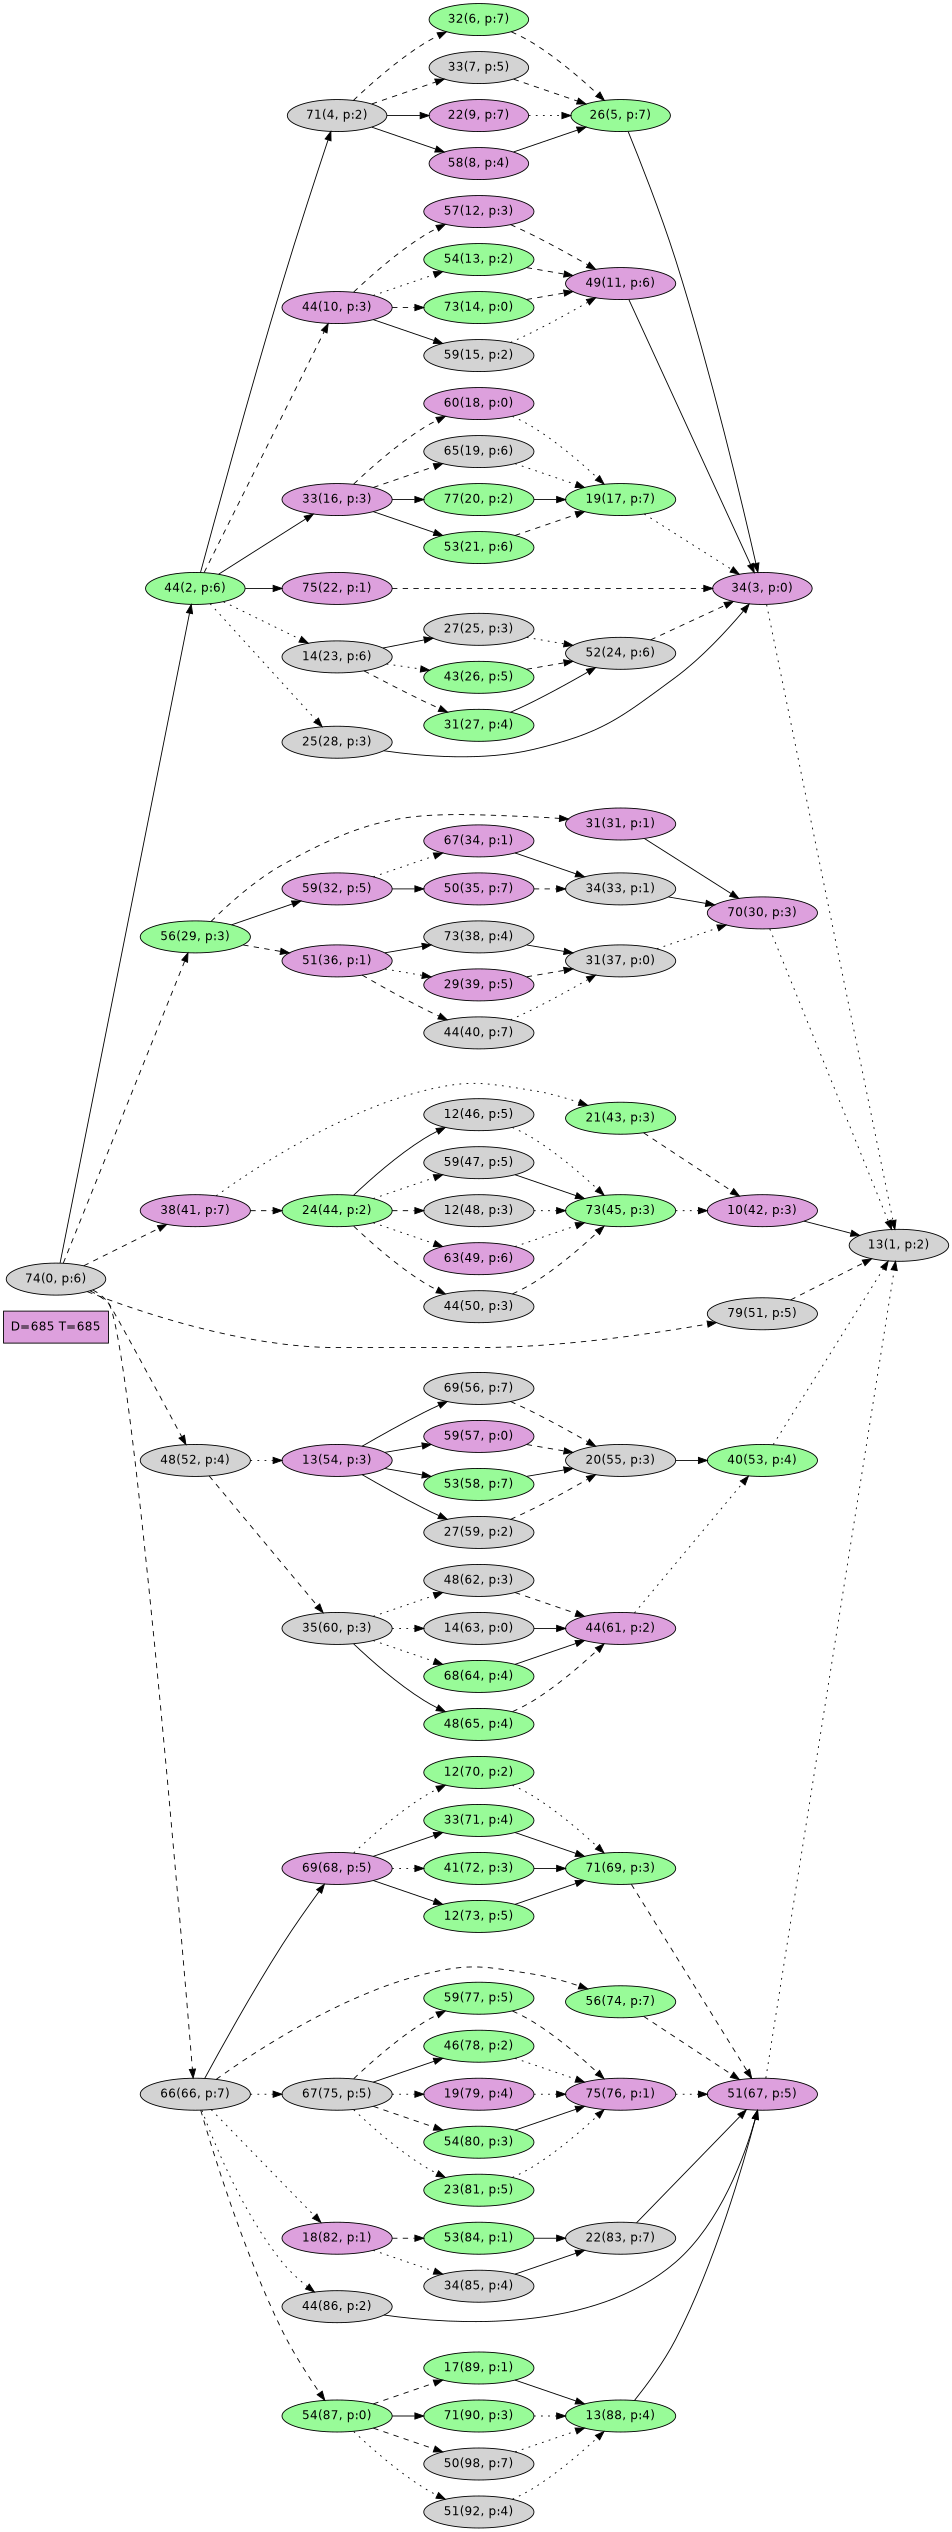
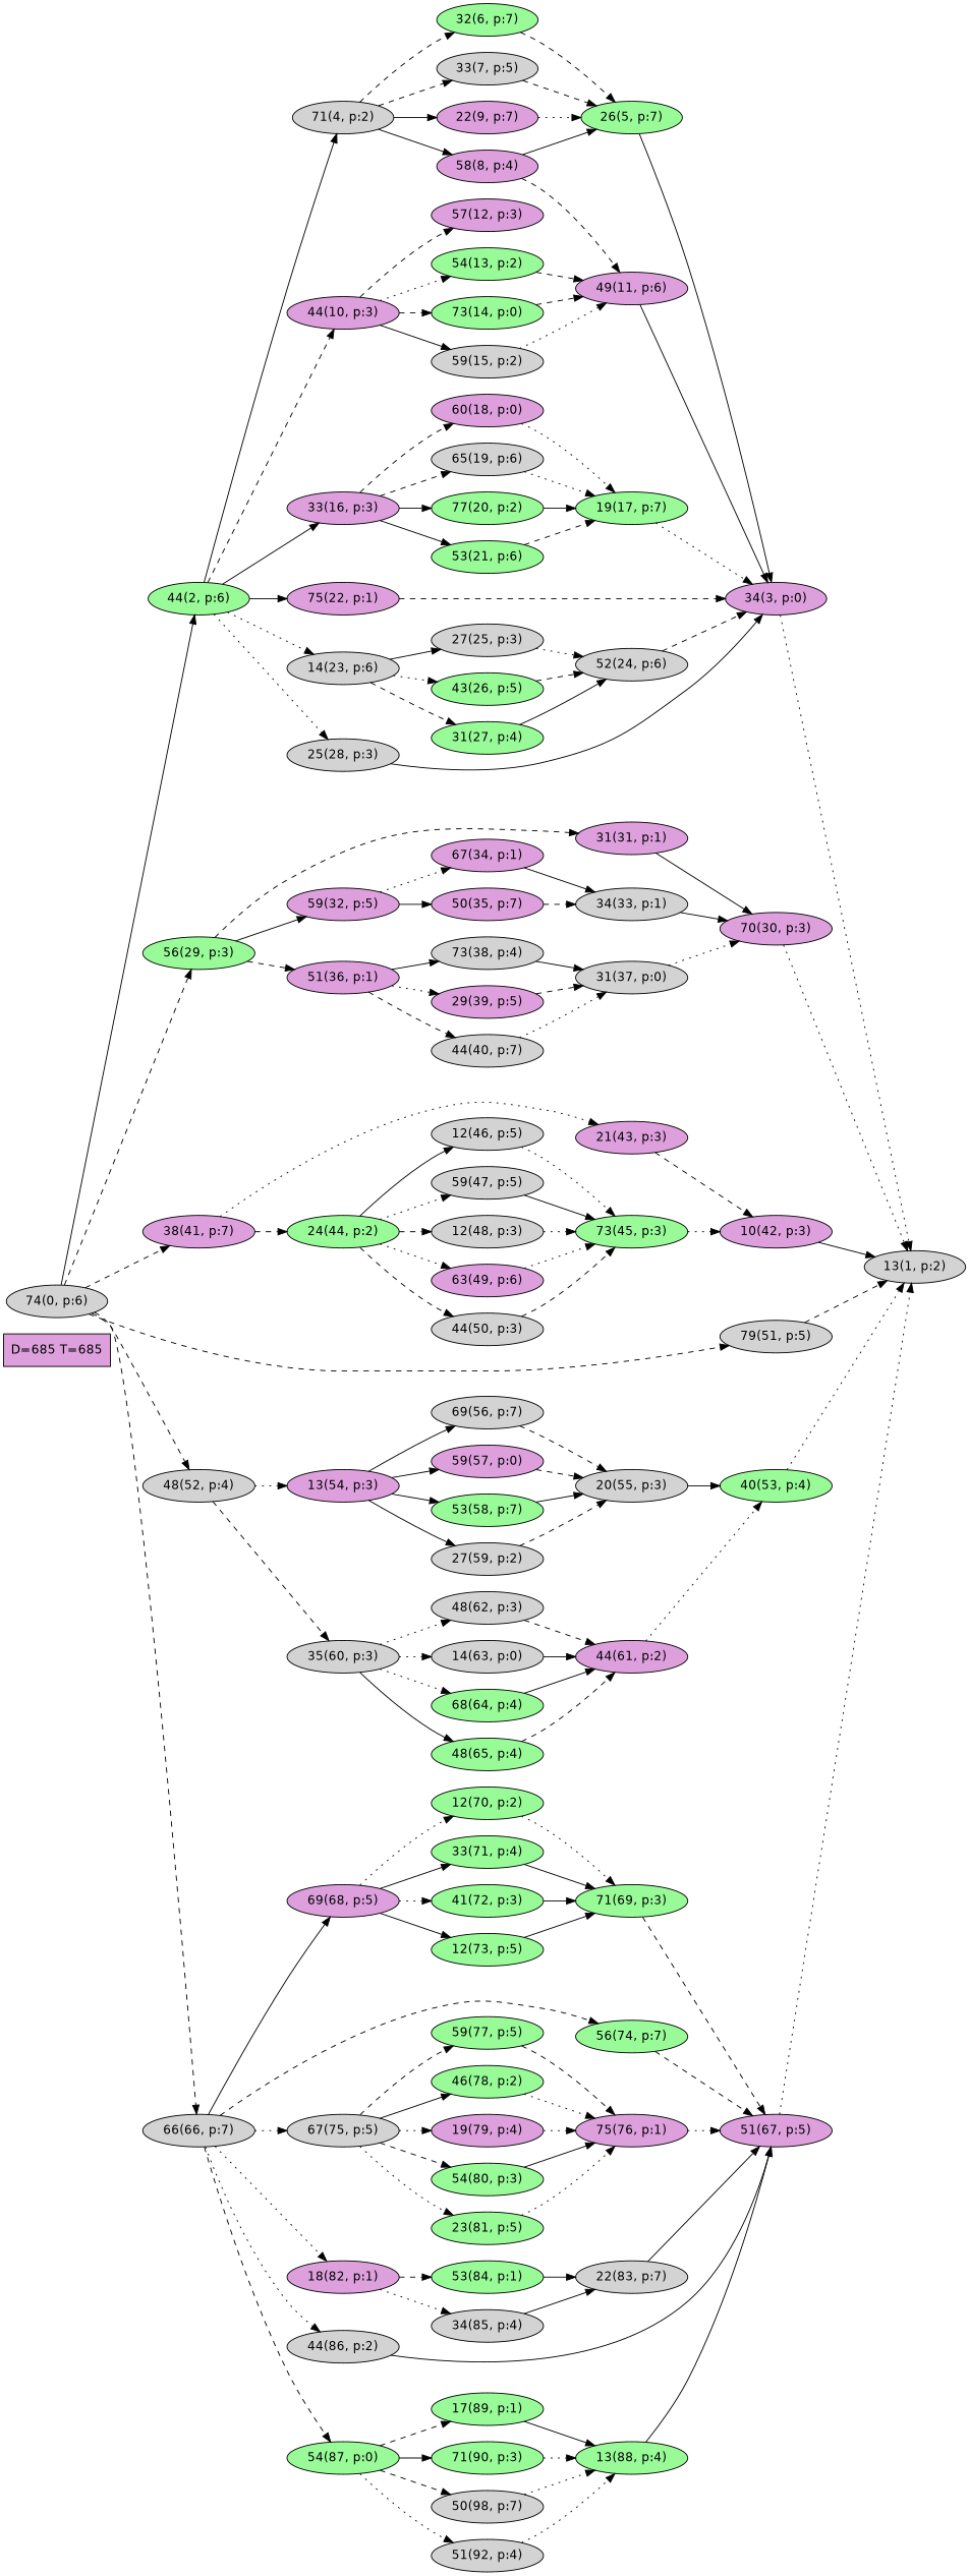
  digraph {
    fontname="DejaVu Sans"
    rankdir=LR
    node [fillcolor=lightgrey fontname="DejaVu Sans" style=filled]
    edge [fontname="DejaVu Sans" style=solid]
    n1 [fillcolor=plum label="D=685 T=685" shape=box]
    n2 [label="74(0, p:6)"]
    n3 [fillcolor=palegreen label="44(2, p:6)"]
    n4 [fillcolor=palegreen label="56(29, p:3)"]
    n5 [fillcolor=plum label="38(41, p:7)"]
    n6 [label="79(51, p:5)"]
    n7 [label="48(52, p:4)"]
    n8 [label="66(66, p:7)"]
    n9 [label="71(4, p:2)"]
    n10 [fillcolor=plum label="44(10, p:3)"]
    n11 [fillcolor=plum label="33(16, p:3)"]
    n12 [fillcolor=plum label="75(22, p:1)"]
    n13 [label="14(23, p:6)"]
    n14 [label="25(28, p:3)"]
    n15 [fillcolor=plum label="31(31, p:1)"]
    n16 [fillcolor=plum label="59(32, p:5)"]
    n17 [fillcolor=plum label="51(36, p:1)"]
-   n18 [fillcolor=palegreen label="21(43, p:3)"]
+   n18 [fillcolor=plum label="21(43, p:3)"]
    n19 [fillcolor=palegreen label="24(44, p:2)"]
    n20 [label="13(1, p:2)"]
    n21 [fillcolor=plum label="13(54, p:3)"]
    n22 [label="35(60, p:3)"]
    n23 [fillcolor=plum label="69(68, p:5)"]
    n24 [fillcolor=palegreen label="56(74, p:7)"]
    n25 [label="67(75, p:5)"]
    n26 [fillcolor=plum label="18(82, p:1)"]
    n27 [label="44(86, p:2)"]
    n28 [fillcolor=palegreen label="54(87, p:0)"]
    n29 [fillcolor=palegreen label="32(6, p:7)"]
    n30 [label="33(7, p:5)"]
    n31 [fillcolor=plum label="58(8, p:4)"]
    n32 [fillcolor=plum label="22(9, p:7)"]
    n33 [fillcolor=plum label="57(12, p:3)"]
    n34 [fillcolor=palegreen label="54(13, p:2)"]
    n35 [fillcolor=palegreen label="73(14, p:0)"]
    n36 [label="59(15, p:2)"]
    n37 [fillcolor=plum label="60(18, p:0)"]
    n38 [label="65(19, p:6)"]
    n39 [fillcolor=palegreen label="77(20, p:2)"]
    n40 [fillcolor=palegreen label="53(21, p:6)"]
    n41 [fillcolor=plum label="34(3, p:0)"]
    n42 [label="27(25, p:3)"]
    n43 [fillcolor=palegreen label="43(26, p:5)"]
    n44 [fillcolor=palegreen label="31(27, p:4)"]
    n45 [fillcolor=palegreen label="26(5, p:7)"]
    n46 [fillcolor=plum label="49(11, p:6)"]
    n47 [fillcolor=palegreen label="19(17, p:7)"]
    n48 [label="52(24, p:6)"]
    n49 [fillcolor=plum label="70(30, p:3)"]
    n50 [fillcolor=plum label="67(34, p:1)"]
    n51 [fillcolor=plum label="50(35, p:7)"]
    n52 [label="73(38, p:4)"]
    n53 [fillcolor=plum label="29(39, p:5)"]
    n54 [label="44(40, p:7)"]
    n55 [label="34(33, p:1)"]
    n56 [label="31(37, p:0)"]
    n57 [fillcolor=plum label="10(42, p:3)"]
    n58 [label="12(46, p:5)"]
    n59 [label="59(47, p:5)"]
    n60 [label="12(48, p:3)"]
    n61 [fillcolor=plum label="63(49, p:6)"]
    n62 [label="44(50, p:3)"]
    n63 [fillcolor=palegreen label="73(45, p:3)"]
    n64 [label="69(56, p:7)"]
    n65 [fillcolor=plum label="59(57, p:0)"]
    n66 [fillcolor=palegreen label="53(58, p:7)"]
    n67 [label="27(59, p:2)"]
    n68 [label="48(62, p:3)"]
    n69 [label="14(63, p:0)"]
    n70 [fillcolor=palegreen label="68(64, p:4)"]
    n71 [fillcolor=palegreen label="48(65, p:4)"]
    n72 [fillcolor=palegreen label="40(53, p:4)"]
    n73 [label="20(55, p:3)"]
    n74 [fillcolor=plum label="44(61, p:2)"]
    n75 [fillcolor=palegreen label="12(70, p:2)"]
    n76 [fillcolor=palegreen label="33(71, p:4)"]
    n77 [fillcolor=palegreen label="41(72, p:3)"]
    n78 [fillcolor=palegreen label="12(73, p:5)"]
    n79 [fillcolor=plum label="51(67, p:5)"]
    n80 [fillcolor=palegreen label="59(77, p:5)"]
    n81 [fillcolor=palegreen label="46(78, p:2)"]
    n82 [fillcolor=plum label="19(79, p:4)"]
    n83 [fillcolor=palegreen label="54(80, p:3)"]
    n84 [fillcolor=palegreen label="23(81, p:5)"]
    n85 [fillcolor=palegreen label="53(84, p:1)"]
    n86 [label="34(85, p:4)"]
    n87 [fillcolor=palegreen label="17(89, p:1)"]
    n88 [fillcolor=palegreen label="71(90, p:3)"]
    n89 [label="50(98, p:7)"]
    n90 [label="51(92, p:4)"]
    n91 [fillcolor=palegreen label="71(69, p:3)"]
    n92 [fillcolor=plum label="75(76, p:1)"]
    n93 [label="22(83, p:7)"]
    n94 [fillcolor=palegreen label="13(88, p:4)"]
    n2 -> n3
    n2 -> n4 [style=dashed]
    n2 -> n5 [style=dashed]
    n2 -> n6 [style=dashed]
    n2 -> n7 [style=dashed]
    n2 -> n8 [style=dashed]
    n3 -> n9
    n3 -> n10 [style=dashed]
    n3 -> n11
    n3 -> n12
    n3 -> n13 [style=dotted]
    n3 -> n14 [style=dotted]
    n4 -> n15 [style=dashed]
    n4 -> n16
    n4 -> n17 [style=dashed]
    n5 -> n18 [style=dotted]
    n5 -> n19 [style=dashed]
    n6 -> n20 [style=dashed]
    n7 -> n21 [style=dotted]
    n7 -> n22 [style=dashed]
    n8 -> n23
    n8 -> n24 [style=dashed]
    n8 -> n25 [style=dotted]
    n8 -> n26 [style=dotted]
    n8 -> n27 [style=dotted]
    n8 -> n28 [style=dashed]
    n9 -> n29 [style=dashed]
    n9 -> n30 [style=dashed]
    n9 -> n31
    n9 -> n32
    n10 -> n33 [style=dashed]
    n10 -> n34 [style=dotted]
    n10 -> n35 [style=dashed]
    n10 -> n36
    n11 -> n37 [style=dashed]
    n11 -> n38 [style=dashed]
    n11 -> n39
    n11 -> n40
    n12 -> n41 [style=dashed]
    n13 -> n42
    n13 -> n43 [style=dotted]
    n13 -> n44 [style=dashed]
    n14 -> n41
    n15 -> n49
    n16 -> n50 [style=dotted]
    n16 -> n51
    n17 -> n52
    n17 -> n53 [style=dotted]
    n17 -> n54 [style=dashed]
    n18 -> n57 [style=dashed]
    n19 -> n58
    n19 -> n59 [style=dotted]
    n19 -> n60 [style=dashed]
    n19 -> n61 [style=dotted]
    n19 -> n62 [style=dashed]
    n21 -> n64
    n21 -> n65
    n21 -> n66
    n21 -> n67
    n22 -> n68 [style=dotted]
    n22 -> n69 [style=dotted]
    n22 -> n70 [style=dotted]
    n22 -> n71
    n23 -> n75 [style=dotted]
    n23 -> n76
    n23 -> n77 [style=dotted]
    n23 -> n78
    n24 -> n79 [style=dashed]
    n25 -> n80 [style=dashed]
    n25 -> n81
    n25 -> n82 [style=dotted]
    n25 -> n83 [style=dashed]
    n25 -> n84 [style=dotted]
    n26 -> n85 [style=dashed]
    n26 -> n86 [style=dotted]
    n27 -> n79
    n28 -> n87 [style=dashed]
    n28 -> n88
    n28 -> n89 [style=dashed]
    n28 -> n90 [style=dotted]
    n29 -> n45 [style=dashed]
    n30 -> n45 [style=dashed]
    n31 -> n45
    n32 -> n45 [style=dotted]
-   n33 -> n46 [style=dashed]
+   n31 -> n46 [style=dashed]
    n34 -> n46 [style=dashed]
    n35 -> n46 [style=dashed]
    n36 -> n46 [style=dotted]
    n37 -> n47 [style=dotted]
    n38 -> n47 [style=dotted]
    n39 -> n47
    n40 -> n47 [style=dashed]
    n41 -> n20 [style=dotted]
    n42 -> n48 [style=dotted]
    n43 -> n48 [style=dashed]
    n44 -> n48
    n45 -> n41
    n46 -> n41
    n47 -> n41 [style=dotted]
    n48 -> n41 [style=dashed]
    n49 -> n20 [style=dotted]
    n50 -> n55
    n51 -> n55 [style=dashed]
    n52 -> n56
    n53 -> n56 [style=dashed]
    n54 -> n56 [style=dotted]
    n55 -> n49
    n56 -> n49 [style=dotted]
    n57 -> n20
    n58 -> n63 [style=dotted]
    n59 -> n63
    n60 -> n63 [style=dotted]
    n61 -> n63 [style=dotted]
    n62 -> n63 [style=dashed]
    n63 -> n57 [style=dotted]
    n64 -> n73 [style=dashed]
    n65 -> n73 [style=dashed]
    n66 -> n73
    n67 -> n73 [style=dashed]
    n68 -> n74 [style=dashed]
    n69 -> n74
    n70 -> n74
    n71 -> n74 [style=dashed]
    n72 -> n20 [style=dotted]
    n73 -> n72
    n74 -> n72 [style=dotted]
    n75 -> n91 [style=dotted]
    n76 -> n91
    n77 -> n91
    n78 -> n91
    n79 -> n20 [style=dotted]
    n80 -> n92 [style=dashed]
    n81 -> n92 [style=dotted]
    n82 -> n92 [style=dotted]
    n83 -> n92
    n84 -> n92 [style=dotted]
    n85 -> n93
    n86 -> n93
    n87 -> n94
    n88 -> n94 [style=dotted]
    n89 -> n94 [style=dotted]
    n90 -> n94 [style=dotted]
    n91 -> n79 [style=dashed]
    n92 -> n79 [style=dotted]
    n93 -> n79
    n94 -> n79
  }
